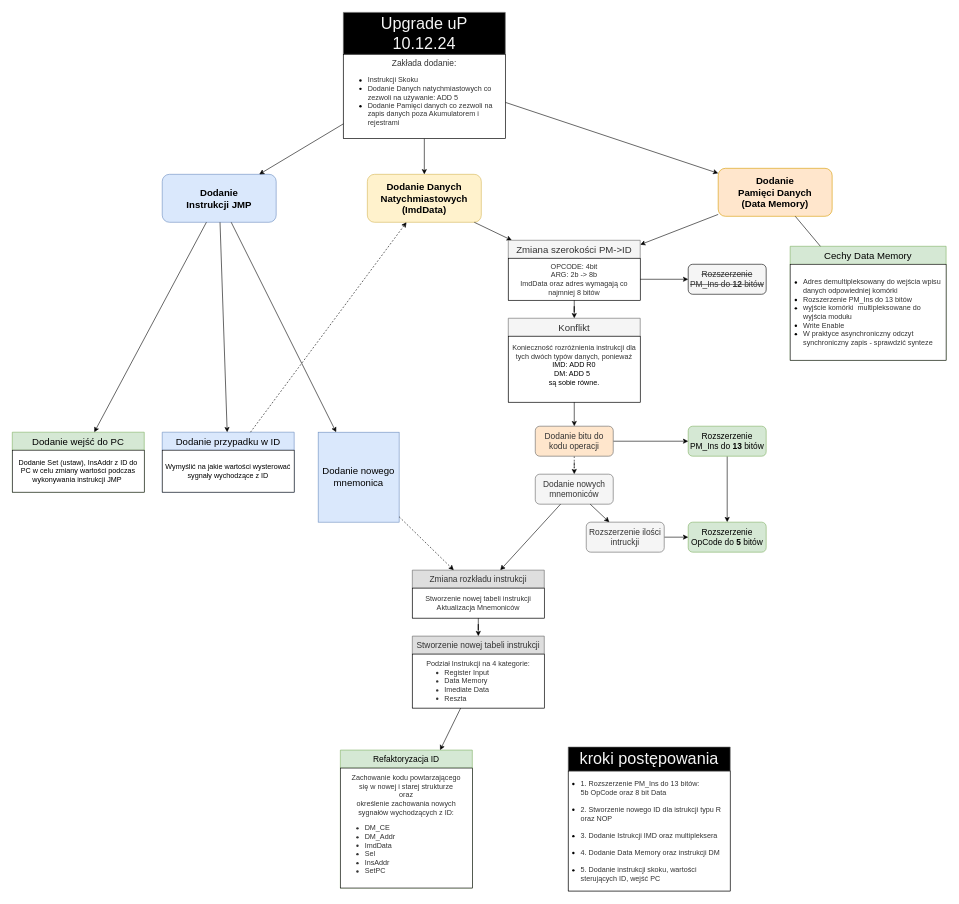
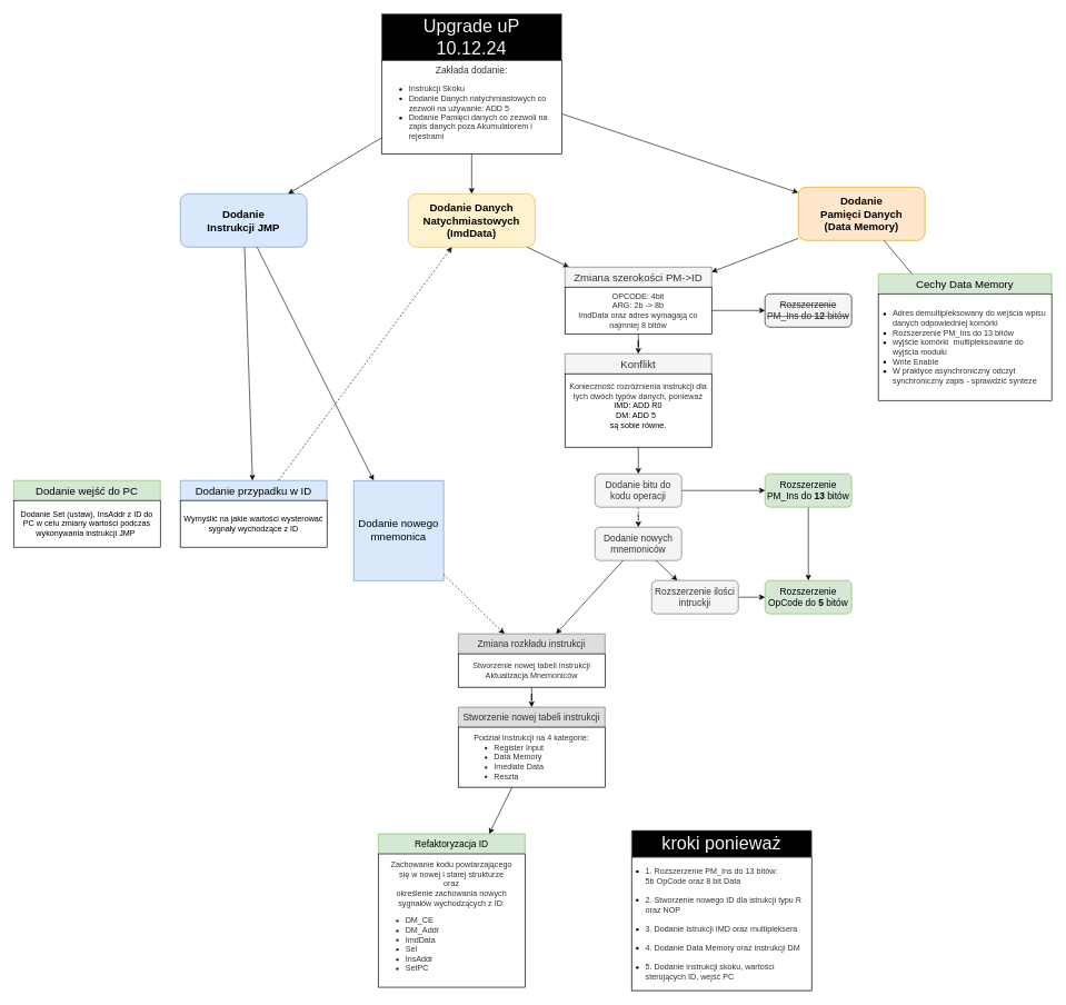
  <mxCell id="0" />
  <mxCell id="1" parent="0" />
  <mxCell id="2" value="&lt;b style=&quot;font-size: 16px;&quot;&gt;Dodanie &lt;br&gt;Instrukcji JMP&lt;/b&gt;" style="rounded=1;whiteSpace=wrap;html=1;fillColor=#dae8fc;strokeColor=#6c8ebf;" vertex="1" parent="1"><mxGeometry x="270" y="290" width="190" height="80" as="geometry" /></mxCell>
  <mxCell id="3" value="&lt;b style=&quot;font-size: 16px;&quot;&gt;Dodanie &lt;br&gt;Pamięci Danych&lt;br&gt;(Data Memory)&lt;/b&gt;" style="rounded=1;whiteSpace=wrap;html=1;fillColor=#ffe6cc;strokeColor=#d79b00;" vertex="1" parent="1"><mxGeometry x="1197" y="280" width="190" height="80" as="geometry" /></mxCell>
  <mxCell id="4" value="&lt;b style=&quot;font-size: 16px;&quot;&gt;Dodanie Danych Natychmiastowych&lt;br&gt;(ImdData)&lt;/b&gt;" style="rounded=1;whiteSpace=wrap;html=1;fillColor=#fff2cc;strokeColor=#d6b656;" vertex="1" parent="1"><mxGeometry x="612" y="290" width="190" height="80" as="geometry" /></mxCell>
  <mxCell id="5" value="" style="endArrow=classic;html=1;rounded=0;" edge="1" parent="1" source="42" target="4"><mxGeometry width="50" height="50" relative="1" as="geometry"><mxPoint x="707" y="170" as="sourcePoint" /><mxPoint x="537" y="300" as="targetPoint" /></mxGeometry></mxCell>
  <mxCell id="6" value="" style="endArrow=classic;html=1;rounded=0;" edge="1" parent="1" source="42" target="3"><mxGeometry width="50" height="50" relative="1" as="geometry"><mxPoint x="867" y="167.576" as="sourcePoint" /><mxPoint x="740" y="330" as="targetPoint" /></mxGeometry></mxCell>
  <mxCell id="7" value="" style="endArrow=classic;html=1;rounded=0;" edge="1" parent="1" source="4" target="9"><mxGeometry width="50" height="50" relative="1" as="geometry"><mxPoint x="637" y="400" as="sourcePoint" /><mxPoint x="781.194" y="430" as="targetPoint" /></mxGeometry></mxCell>
  <mxCell id="8" value="" style="endArrow=classic;html=1;rounded=0;" edge="1" parent="1" source="3" target="9"><mxGeometry width="50" height="50" relative="1" as="geometry"><mxPoint x="727" y="190" as="sourcePoint" /><mxPoint x="871.677" y="430" as="targetPoint" /></mxGeometry></mxCell>
  <mxCell id="9" value="&lt;span style=&quot;font-size: 16px; font-weight: 400;&quot;&gt;Zmiana szerokości&amp;nbsp;&lt;/span&gt;&lt;span style=&quot;font-size: 16px; font-weight: 400;&quot;&gt;PM-&amp;gt;ID&lt;/span&gt;" style="swimlane;whiteSpace=wrap;html=1;fillColor=#f5f5f5;strokeColor=#666666;fixDash=0;dropTarget=1;editable=1;movable=1;resizable=1;rotatable=1;deletable=1;locked=0;connectable=1;treeFolding=0;swimlaneLine=1;noLabel=0;perimeter=rectanglePerimeter;autosize=0;fixedWidth=0;fontColor=#333333;startSize=30;" vertex="1" parent="1"><mxGeometry x="847" y="400" width="220" height="100" as="geometry"><mxRectangle x="430" y="-220" width="50" height="30" as="alternateBounds" /></mxGeometry></mxCell>
  <mxCell id="10" value="&lt;span style=&quot;color: rgb(51, 51, 51);&quot;&gt;OPCODE: 4bit&lt;/span&gt;&lt;br style=&quot;color: rgb(51, 51, 51);&quot;&gt;&lt;span style=&quot;color: rgb(51, 51, 51);&quot;&gt;ARG: 2b -&amp;gt; 8b&lt;/span&gt;&lt;br style=&quot;color: rgb(51, 51, 51);&quot;&gt;&lt;span style=&quot;color: rgb(51, 51, 51);&quot;&gt;ImdData oraz adres wymagają co najmniej 8 bitów&lt;/span&gt;" style="rounded=0;whiteSpace=wrap;html=1;" vertex="1" parent="9"><mxGeometry y="30" width="220" height="70" as="geometry" /></mxCell>
  <mxCell id="11" value="&lt;span style=&quot;font-size: 16px; font-weight: normal;&quot;&gt;Dodanie wejść do PC&lt;/span&gt;" style="swimlane;whiteSpace=wrap;html=1;fillColor=#d5e8d4;strokeColor=#82b366;fixDash=0;dropTarget=1;editable=1;movable=1;resizable=1;rotatable=1;deletable=1;locked=0;connectable=1;treeFolding=0;swimlaneLine=1;noLabel=0;perimeter=rectanglePerimeter;autosize=0;fixedWidth=0;startSize=30;" vertex="1" parent="1"><mxGeometry x="20" y="720" width="220" height="100" as="geometry"><mxRectangle x="430" y="-220" width="50" height="30" as="alternateBounds" /></mxGeometry></mxCell>
  <mxCell id="12" value="Dodanie Set (ustaw), InsAddr z ID do PC w celu zmiany wartości podczas wykonywania instrukcji JMP&amp;nbsp;" style="rounded=0;whiteSpace=wrap;html=1;" vertex="1" parent="11"><mxGeometry y="30" width="220" height="70" as="geometry" /></mxCell>
  <mxCell id="13" value="&lt;span style=&quot;font-size: 16px;&quot;&gt;Dodanie nowego mnemonica&lt;/span&gt;" style="rounded=0;whiteSpace=wrap;html=1;fillColor=#dae8fc;strokeColor=#6c8ebf;" vertex="1" parent="1"><mxGeometry x="530" y="720" width="135" height="150" as="geometry" /></mxCell>
- <mxCell id="14" value="" style="endArrow=classic;html=1;rounded=0;" edge="1" parent="1" source="2" target="11"><mxGeometry width="50" height="50" relative="1" as="geometry"><mxPoint x="410" y="890" as="sourcePoint" /><mxPoint x="460" y="840" as="targetPoint" /></mxGeometry></mxCell>
  <mxCell id="15" value="&lt;span style=&quot;font-size: 16px; font-weight: 400;&quot;&gt;Dodanie przypadku w ID&lt;/span&gt;" style="swimlane;whiteSpace=wrap;html=1;fillColor=#dae8fc;strokeColor=#6c8ebf;fixDash=0;dropTarget=1;editable=1;movable=1;resizable=1;rotatable=1;deletable=1;locked=0;connectable=1;treeFolding=0;swimlaneLine=1;noLabel=0;perimeter=rectanglePerimeter;autosize=0;fixedWidth=0;startSize=30;" vertex="1" parent="1"><mxGeometry x="270" y="720" width="220" height="100" as="geometry"><mxRectangle x="430" y="-220" width="50" height="30" as="alternateBounds" /></mxGeometry></mxCell>
  <mxCell id="16" value="Wymyślić na jakie wartości wysterować sygnały wychodzące z ID" style="rounded=0;whiteSpace=wrap;html=1;" vertex="1" parent="15"><mxGeometry y="30" width="220" height="70" as="geometry" /></mxCell>
  <mxCell id="17" value="" style="endArrow=classic;html=1;rounded=0;" edge="1" parent="1" source="2" target="15"><mxGeometry width="50" height="50" relative="1" as="geometry"><mxPoint x="490" y="670" as="sourcePoint" /><mxPoint x="540" y="620" as="targetPoint" /></mxGeometry></mxCell>
  <mxCell id="18" value="&lt;span style=&quot;font-size: 16px; font-weight: 400;&quot;&gt;Konflikt&lt;/span&gt;" style="swimlane;whiteSpace=wrap;html=1;fillColor=#f5f5f5;strokeColor=#666666;fixDash=0;dropTarget=1;editable=1;movable=1;resizable=1;rotatable=1;deletable=1;locked=0;connectable=1;treeFolding=0;swimlaneLine=1;noLabel=0;perimeter=rectanglePerimeter;autosize=0;fixedWidth=0;fontColor=#333333;startSize=30;" vertex="1" parent="1"><mxGeometry x="847" y="530" width="220" height="140" as="geometry"><mxRectangle x="1180" y="480" width="50" height="30" as="alternateBounds" /></mxGeometry></mxCell>
  <mxCell id="19" value="&lt;font color=&quot;#333333&quot;&gt;Konieczność rozróżnienia instrukcji dla tych dwóch typów danych, ponieważ&lt;br&gt;&lt;/font&gt;IMD: ADD R0&lt;br&gt;DM: ADD 5&amp;nbsp;&amp;nbsp;&lt;br&gt;są sobie równe.&lt;div&gt;&lt;br&gt;&lt;/div&gt;" style="rounded=0;whiteSpace=wrap;html=1;" vertex="1" parent="18"><mxGeometry y="30" width="220" height="110" as="geometry" /></mxCell>
  <mxCell id="20" value="&lt;font style=&quot;font-size: 14px;&quot;&gt;&lt;strike&gt;Rozszerzenie PM_Ins do &lt;b&gt;12 &lt;/b&gt;bitów&lt;/strike&gt;&lt;/font&gt;" style="rounded=1;whiteSpace=wrap;html=1;fillColor=#f5f5f5;fontColor=#333333;strokeColor=#000000;" vertex="1" parent="1"><mxGeometry x="1147" y="440" width="130" height="50" as="geometry" /></mxCell>
  <mxCell id="21" style="edgeStyle=orthogonalEdgeStyle;rounded=0;orthogonalLoop=1;jettySize=auto;html=1;" edge="1" parent="1" source="10" target="20"><mxGeometry relative="1" as="geometry" /></mxCell>
  <mxCell id="22" value="" style="edgeStyle=orthogonalEdgeStyle;rounded=0;orthogonalLoop=1;jettySize=auto;html=1;" edge="1" parent="1" source="23" target="28"><mxGeometry relative="1" as="geometry" /></mxCell>
  <mxCell id="23" value="&lt;font style=&quot;font-size: 14px;&quot;&gt;Rozszerzenie PM_Ins do &lt;b&gt;13&lt;/b&gt; bitów&lt;/font&gt;" style="rounded=1;whiteSpace=wrap;html=1;fillColor=#d5e8d4;strokeColor=#82b366;" vertex="1" parent="1"><mxGeometry x="1147" y="710" width="130" height="50" as="geometry" /></mxCell>
  <mxCell id="24" style="edgeStyle=orthogonalEdgeStyle;rounded=0;orthogonalLoop=1;jettySize=auto;html=1;" edge="1" parent="1" source="26" target="23"><mxGeometry relative="1" as="geometry" /></mxCell>
  <mxCell id="25" value="" style="edgeStyle=orthogonalEdgeStyle;rounded=0;orthogonalLoop=1;jettySize=auto;html=1;dashed=1;" edge="1" parent="1" source="26" target="27"><mxGeometry relative="1" as="geometry" /></mxCell>
- <mxCell id="26" value="&lt;span style=&quot;font-size: 14px;&quot;&gt;Dodanie bitu do kodu operacji&lt;/span&gt;" style="rounded=1;whiteSpace=wrap;html=1;fillColor=#ffe6cc;fontColor=#333333;strokeColor=#666666;" vertex="1" parent="1"><mxGeometry x="892" y="710" width="130" height="50" as="geometry" /></mxCell>
+ <mxCell id="26" value="&lt;span style=&quot;font-size: 14px;&quot;&gt;Dodanie bitu do kodu operacji&lt;/span&gt;" style="rounded=1;whiteSpace=wrap;html=1;fillColor=#f5f5f5;fontColor=#333333;strokeColor=#666666;" vertex="1" parent="1"><mxGeometry x="892" y="710" width="130" height="50" as="geometry" /></mxCell>
  <mxCell id="27" value="&lt;span style=&quot;font-size: 14px;&quot;&gt;Dodanie nowych mnemoniców&lt;/span&gt;" style="rounded=1;whiteSpace=wrap;html=1;fillColor=#f5f5f5;fontColor=#333333;strokeColor=#666666;" vertex="1" parent="1"><mxGeometry x="892" y="790" width="130" height="50" as="geometry" /></mxCell>
  <mxCell id="28" value="&lt;span style=&quot;font-size: 14px;&quot;&gt;Rozszerzenie OpCode do &lt;b&gt;5&lt;/b&gt;&lt;/span&gt;&lt;span style=&quot;font-size: 14px;&quot;&gt;&amp;nbsp;bitów&lt;/span&gt;" style="rounded=1;whiteSpace=wrap;html=1;fillColor=#d5e8d4;strokeColor=#82b366;" vertex="1" parent="1"><mxGeometry x="1147" y="870" width="130" height="50" as="geometry" /></mxCell>
  <mxCell id="29" value="" style="edgeStyle=orthogonalEdgeStyle;rounded=0;orthogonalLoop=1;jettySize=auto;html=1;" edge="1" parent="1" source="19" target="26"><mxGeometry relative="1" as="geometry" /></mxCell>
  <mxCell id="30" value="" style="edgeStyle=orthogonalEdgeStyle;rounded=0;orthogonalLoop=1;jettySize=auto;html=1;" edge="1" parent="1" source="31" target="28"><mxGeometry relative="1" as="geometry" /></mxCell>
  <mxCell id="31" value="&lt;span style=&quot;font-size: 14px;&quot;&gt;Rozszerzenie ilości intruckji&lt;/span&gt;" style="rounded=1;whiteSpace=wrap;html=1;fillColor=#f5f5f5;fontColor=#333333;strokeColor=#666666;" vertex="1" parent="1"><mxGeometry x="977" y="870" width="130" height="50" as="geometry" /></mxCell>
  <mxCell id="32" value="" style="endArrow=classic;html=1;rounded=0;" edge="1" parent="1" source="27" target="34"><mxGeometry width="50" height="50" relative="1" as="geometry"><mxPoint x="947" y="680" as="sourcePoint" /><mxPoint x="891.688" y="870" as="targetPoint" /></mxGeometry></mxCell>
  <mxCell id="33" value="" style="endArrow=classic;html=1;rounded=0;" edge="1" parent="1" source="27" target="31"><mxGeometry width="50" height="50" relative="1" as="geometry"><mxPoint x="947" y="680" as="sourcePoint" /><mxPoint x="997" y="630" as="targetPoint" /></mxGeometry></mxCell>
  <mxCell id="34" value="&lt;span style=&quot;font-size: 14px; font-weight: 400;&quot;&gt;Zmiana rozkładu instrukcji&lt;/span&gt;" style="swimlane;whiteSpace=wrap;html=1;fillColor=#dedede;strokeColor=#666666;fixDash=0;dropTarget=1;editable=1;movable=1;resizable=1;rotatable=1;deletable=1;locked=0;connectable=1;treeFolding=0;swimlaneLine=1;noLabel=0;perimeter=rectanglePerimeter;autosize=0;fixedWidth=0;fontColor=#333333;startSize=30;" vertex="1" parent="1"><mxGeometry x="687" y="950" width="220" height="80" as="geometry"><mxRectangle x="430" y="-220" width="50" height="30" as="alternateBounds" /></mxGeometry></mxCell>
  <mxCell id="35" value="&lt;div&gt;&lt;font color=&quot;#333333&quot;&gt;Stworzenie nowej tabeli instrukcji&lt;br&gt;Aktualizacja Mnemoniców&lt;/font&gt;&lt;/div&gt;" style="rounded=0;whiteSpace=wrap;html=1;container=1;" vertex="1" parent="34"><mxGeometry y="30" width="220" height="50" as="geometry"><mxRectangle y="30" width="220" height="30" as="alternateBounds" /></mxGeometry></mxCell>
  <mxCell id="36" value="" style="endArrow=classic;html=1;rounded=0;dashed=1;" edge="1" parent="1" source="13" target="34"><mxGeometry width="50" height="50" relative="1" as="geometry"><mxPoint x="587" y="930" as="sourcePoint" /><mxPoint x="637" y="880" as="targetPoint" /></mxGeometry></mxCell>
  <mxCell id="37" value="&lt;span style=&quot;font-size: 14px; font-weight: 400;&quot;&gt;Refaktoryzacja ID&lt;/span&gt;" style="swimlane;whiteSpace=wrap;html=1;fillColor=#d5e8d4;strokeColor=#82b366;fixDash=0;dropTarget=1;editable=1;movable=1;resizable=1;rotatable=1;deletable=1;locked=0;connectable=1;treeFolding=0;swimlaneLine=1;noLabel=0;perimeter=rectanglePerimeter;autosize=0;fixedWidth=0;startSize=30;" vertex="1" parent="1"><mxGeometry x="567" y="1250" width="220" height="230" as="geometry"><mxRectangle x="430" y="-220" width="50" height="30" as="alternateBounds" /></mxGeometry></mxCell>
  <mxCell id="38" value="&lt;font color=&quot;#333333&quot;&gt;Zachowanie kodu powtarzającego &lt;br&gt;się w nowej i starej strukturze&lt;br&gt;oraz &lt;br&gt;określenie zachowania nowych sygnałów wychodzących z ID:&lt;br&gt;&lt;ul&gt;&lt;li style=&quot;text-align: left;&quot;&gt;DM_CE&lt;/li&gt;&lt;li style=&quot;text-align: left;&quot;&gt;DM_Addr&lt;/li&gt;&lt;li style=&quot;text-align: left;&quot;&gt;ImdData&lt;/li&gt;&lt;li style=&quot;text-align: left;&quot;&gt;Sel&lt;/li&gt;&lt;li style=&quot;text-align: left;&quot;&gt;InsAddr&lt;/li&gt;&lt;li style=&quot;text-align: left;&quot;&gt;SetPC&lt;/li&gt;&lt;/ul&gt;&lt;/font&gt;" style="rounded=0;whiteSpace=wrap;html=1;container=1;" vertex="1" parent="37"><mxGeometry y="30" width="220" height="200" as="geometry"><mxRectangle y="30" width="220" height="30" as="alternateBounds" /></mxGeometry></mxCell>
  <mxCell id="39" value="&lt;span style=&quot;font-size: 14px; font-weight: 400;&quot;&gt;Stworzenie nowej tabeli instrukcji&lt;/span&gt;" style="swimlane;whiteSpace=wrap;html=1;fillColor=#dedede;strokeColor=#666666;fixDash=0;dropTarget=1;editable=1;movable=1;resizable=1;rotatable=1;deletable=1;locked=0;connectable=1;treeFolding=0;swimlaneLine=1;noLabel=0;perimeter=rectanglePerimeter;autosize=0;fixedWidth=0;fontColor=#333333;startSize=30;" vertex="1" parent="1"><mxGeometry x="687" y="1060" width="220" height="120" as="geometry"><mxRectangle x="430" y="-220" width="50" height="30" as="alternateBounds" /></mxGeometry></mxCell>
  <mxCell id="40" value="&lt;font color=&quot;#333333&quot;&gt;Podział Instrukcji na 4 kategorie:&lt;/font&gt;&lt;font color=&quot;#333333&quot;&gt;&lt;br&gt;&lt;ul style=&quot;padding-left: 30px; margin-top: 0px; margin-bottom: 0px;&quot;&gt;&lt;li style=&quot;text-align: left;&quot;&gt;Register Input&lt;/li&gt;&lt;li style=&quot;text-align: left;&quot;&gt;Data Memory&lt;/li&gt;&lt;li style=&quot;text-align: left;&quot;&gt;Imediate Data&lt;/li&gt;&lt;li style=&quot;text-align: left;&quot;&gt;Reszta&lt;/li&gt;&lt;/ul&gt;&lt;/font&gt;" style="rounded=0;whiteSpace=wrap;html=1;container=1;" vertex="1" parent="39"><mxGeometry y="30" width="220" height="90" as="geometry"><mxRectangle y="30" width="220" height="30" as="alternateBounds" /></mxGeometry></mxCell>
  <mxCell id="41" style="edgeStyle=orthogonalEdgeStyle;rounded=0;orthogonalLoop=1;jettySize=auto;html=1;" edge="1" parent="1" source="35" target="39"><mxGeometry relative="1" as="geometry" /></mxCell>
  <mxCell id="42" value="&lt;font style=&quot;font-size: 27px;&quot; color=&quot;#f5f5f5&quot;&gt;&lt;span style=&quot;font-weight: 400;&quot;&gt;Upgrade uP&lt;/span&gt;&lt;br style=&quot;font-weight: 400;&quot;&gt;&lt;span style=&quot;font-weight: 400;&quot;&gt;10.12.24&lt;/span&gt;&lt;/font&gt;" style="swimlane;whiteSpace=wrap;html=1;fillColor=#000000;strokeColor=#666666;fixDash=0;dropTarget=1;editable=1;movable=1;resizable=1;rotatable=1;deletable=1;locked=0;connectable=1;treeFolding=0;swimlaneLine=1;noLabel=0;perimeter=rectanglePerimeter;autosize=0;fixedWidth=0;fontColor=#333333;startSize=70;" vertex="1" parent="1"><mxGeometry x="572" y="20" width="270" height="210" as="geometry"><mxRectangle x="430" y="-220" width="50" height="30" as="alternateBounds" /></mxGeometry></mxCell>
  <mxCell id="43" value="&lt;font style=&quot;font-size: 14px;&quot; color=&quot;#333333&quot;&gt;Zakłada dodanie:&lt;/font&gt;&lt;div&gt;&lt;ul&gt;&lt;li style=&quot;text-align: left;&quot;&gt;&lt;font color=&quot;#333333&quot;&gt;Instrukcji Skoku&lt;/font&gt;&lt;/li&gt;&lt;li style=&quot;text-align: left;&quot;&gt;&lt;font color=&quot;#333333&quot;&gt;Dodanie Danych natychmiastowych co zezwoli na używanie: ADD 5&lt;/font&gt;&lt;/li&gt;&lt;li style=&quot;text-align: left;&quot;&gt;&lt;font color=&quot;#333333&quot;&gt;Dodanie Pamięci danych co zezwoli na zapis danych poza Akumulatorem i rejestrami&lt;/font&gt;&lt;/li&gt;&lt;/ul&gt;&lt;/div&gt;" style="rounded=0;whiteSpace=wrap;html=1;" vertex="1" parent="42"><mxGeometry y="70" width="270" height="140" as="geometry" /></mxCell>
  <mxCell id="44" value="" style="endArrow=classic;html=1;rounded=0;" edge="1" parent="1" source="2" target="13"><mxGeometry width="50" height="50" relative="1" as="geometry"><mxPoint x="587" y="420" as="sourcePoint" /><mxPoint x="637" y="370" as="targetPoint" /></mxGeometry></mxCell>
  <mxCell id="45" value="" style="endArrow=classic;html=1;rounded=0;" edge="1" parent="1" source="42" target="2"><mxGeometry width="50" height="50" relative="1" as="geometry"><mxPoint x="587" y="270" as="sourcePoint" /><mxPoint x="637" y="220" as="targetPoint" /></mxGeometry></mxCell>
  <mxCell id="46" style="edgeStyle=orthogonalEdgeStyle;rounded=0;orthogonalLoop=1;jettySize=auto;html=1;" edge="1" parent="1" source="10" target="18"><mxGeometry relative="1" as="geometry" /></mxCell>
  <mxCell id="47" value="" style="endArrow=classic;html=1;rounded=0;" edge="1" parent="1" source="39" target="37"><mxGeometry width="50" height="50" relative="1" as="geometry"><mxPoint x="687" y="1100" as="sourcePoint" /><mxPoint x="737" y="1050" as="targetPoint" /></mxGeometry></mxCell>
  <mxCell id="48" value="" style="endArrow=classic;html=1;rounded=0;dashed=1;" edge="1" parent="1" source="15" target="4"><mxGeometry width="50" height="50" relative="1" as="geometry"><mxPoint x="778" y="1190" as="sourcePoint" /><mxPoint x="743" y="1260" as="targetPoint" /></mxGeometry></mxCell>
  <mxCell id="49" value="&lt;span style=&quot;font-size: 16px; font-weight: 400;&quot;&gt;Cechy Data Memory&lt;/span&gt;" style="swimlane;whiteSpace=wrap;html=1;fillColor=#d5e8d4;strokeColor=#82b366;fixDash=0;dropTarget=1;editable=1;movable=1;resizable=1;rotatable=1;deletable=1;locked=0;connectable=1;treeFolding=0;swimlaneLine=1;noLabel=0;perimeter=rectanglePerimeter;autosize=0;fixedWidth=0;startSize=30;" vertex="1" parent="1"><mxGeometry x="1317" y="410" width="260" height="190" as="geometry"><mxRectangle x="1180" y="480" width="50" height="30" as="alternateBounds" /></mxGeometry></mxCell>
  <mxCell id="50" value="&lt;ul style=&quot;padding-left: 20px;&quot;&gt;&lt;li&gt;&lt;font color=&quot;#333333&quot;&gt;Adres demultipleksowany do wejścia wpisu danych odpowiedniej komórki&lt;/font&gt;&lt;/li&gt;&lt;li&gt;&lt;font color=&quot;#333333&quot;&gt;Rozszerzenie PM_Ins do 13 bitów&lt;/font&gt;&lt;/li&gt;&lt;li&gt;&lt;font color=&quot;#333333&quot;&gt;wyjście komórki&amp;nbsp; multipleksowane do wyjścia modułu&lt;/font&gt;&lt;/li&gt;&lt;li&gt;&lt;font color=&quot;#333333&quot;&gt;Write Enable&lt;br&gt;&lt;/font&gt;&lt;/li&gt;&lt;li&gt;&lt;font color=&quot;#333333&quot;&gt;W praktyce asynchroniczny odczyt synchroniczny zapis - sprawdzić synteze&lt;/font&gt;&lt;/li&gt;&lt;/ul&gt;" style="rounded=0;whiteSpace=wrap;html=1;align=left;" vertex="1" parent="49"><mxGeometry y="30" width="260" height="160" as="geometry" /></mxCell>
  <mxCell id="51" value="" style="endArrow=none;html=1;rounded=0;" edge="1" parent="1" source="3" target="49"><mxGeometry width="50" height="50" relative="1" as="geometry"><mxPoint x="1107" y="490" as="sourcePoint" /><mxPoint x="1157" y="440" as="targetPoint" /></mxGeometry></mxCell>
- <mxCell id="52" value="&lt;font color=&quot;#f5f5f5&quot;&gt;&lt;span style=&quot;font-size: 27px; font-weight: 400;&quot;&gt;kroki postępowania&lt;/span&gt;&lt;/font&gt;" style="swimlane;whiteSpace=wrap;html=1;fillColor=#000000;strokeColor=#666666;fixDash=0;dropTarget=1;editable=1;movable=1;resizable=1;rotatable=1;deletable=1;locked=0;connectable=1;treeFolding=0;swimlaneLine=1;noLabel=0;perimeter=rectanglePerimeter;autosize=0;fixedWidth=0;fontColor=#333333;startSize=40;" vertex="1" parent="1"><mxGeometry x="947" y="1245" width="270" height="240" as="geometry"><mxRectangle x="430" y="-220" width="50" height="30" as="alternateBounds" /></mxGeometry></mxCell>
+ <mxCell id="52" value="&lt;font color=&quot;#f5f5f5&quot;&gt;&lt;span style=&quot;font-size: 27px; font-weight: 400;&quot;&gt;kroki ponieważ&lt;/span&gt;&lt;/font&gt;" style="swimlane;whiteSpace=wrap;html=1;fillColor=#000000;strokeColor=#666666;fixDash=0;dropTarget=1;editable=1;movable=1;resizable=1;rotatable=1;deletable=1;locked=0;connectable=1;treeFolding=0;swimlaneLine=1;noLabel=0;perimeter=rectanglePerimeter;autosize=0;fixedWidth=0;fontColor=#333333;startSize=40;" vertex="1" parent="1"><mxGeometry x="947" y="1245" width="270" height="240" as="geometry"><mxRectangle x="430" y="-220" width="50" height="30" as="alternateBounds" /></mxGeometry></mxCell>
  <mxCell id="53" value="&lt;ul style=&quot;padding-left: 20px;&quot;&gt;&lt;li style=&quot;text-align: left;&quot;&gt;&lt;font color=&quot;#333333&quot;&gt;1. Rozszerzenie PM_Ins do 13 bitów: &lt;br&gt;5b OpCode oraz 8 bit Data&lt;br&gt;&lt;br&gt;&lt;/font&gt;&lt;/li&gt;&lt;li style=&quot;text-align: left;&quot;&gt;&lt;font color=&quot;#333333&quot;&gt;2. Stworzenie nowego ID dla istrukcji typu R oraz NOP&lt;br&gt;&lt;br&gt;&lt;/font&gt;&lt;/li&gt;&lt;li style=&quot;text-align: left;&quot;&gt;&lt;font color=&quot;#333333&quot;&gt;3. Dodanie Istrukcji IMD oraz multipleksera&lt;br&gt;&lt;br&gt;&lt;/font&gt;&lt;/li&gt;&lt;li style=&quot;text-align: left;&quot;&gt;&lt;font color=&quot;#333333&quot;&gt;4. Dodanie Data Memory oraz instrukcji DM&lt;br&gt;&lt;br&gt;&lt;/font&gt;&lt;/li&gt;&lt;li style=&quot;text-align: left;&quot;&gt;&lt;font color=&quot;#333333&quot;&gt;5. Dodanie instrukcji skoku, wartości sterujących ID, wejść PC&lt;/font&gt;&lt;/li&gt;&lt;/ul&gt;" style="rounded=0;whiteSpace=wrap;html=1;" vertex="1" parent="52"><mxGeometry y="40" width="270" height="200" as="geometry" /></mxCell>
